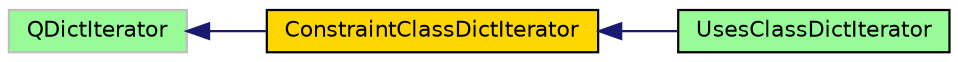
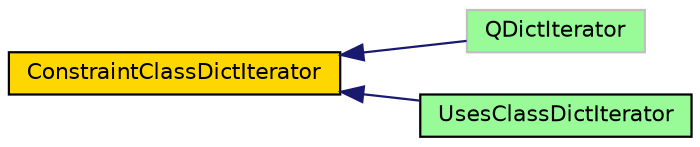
  digraph {
    rankdir=LR
    node [color=black fillcolor=palegreen fontname=Helvetica fontsize=10 shape=record style=filled]
    edge [color=midnightblue dir=back fontname=Helvetica fontsize=10 labelfontname=Helvetica labelfontsize=10 style=solid]
    n1 [color=grey75 height=0.2 label=QDictIterator width=0.4]
    n2 [fillcolor=gold height=0.2 label=ConstraintClassDictIterator width=0.4]
    n3 [height=0.2 label=UsesClassDictIterator width=0.4]
-   n1 -> n2
+   n2 -> n1
    n2 -> n3
  }
